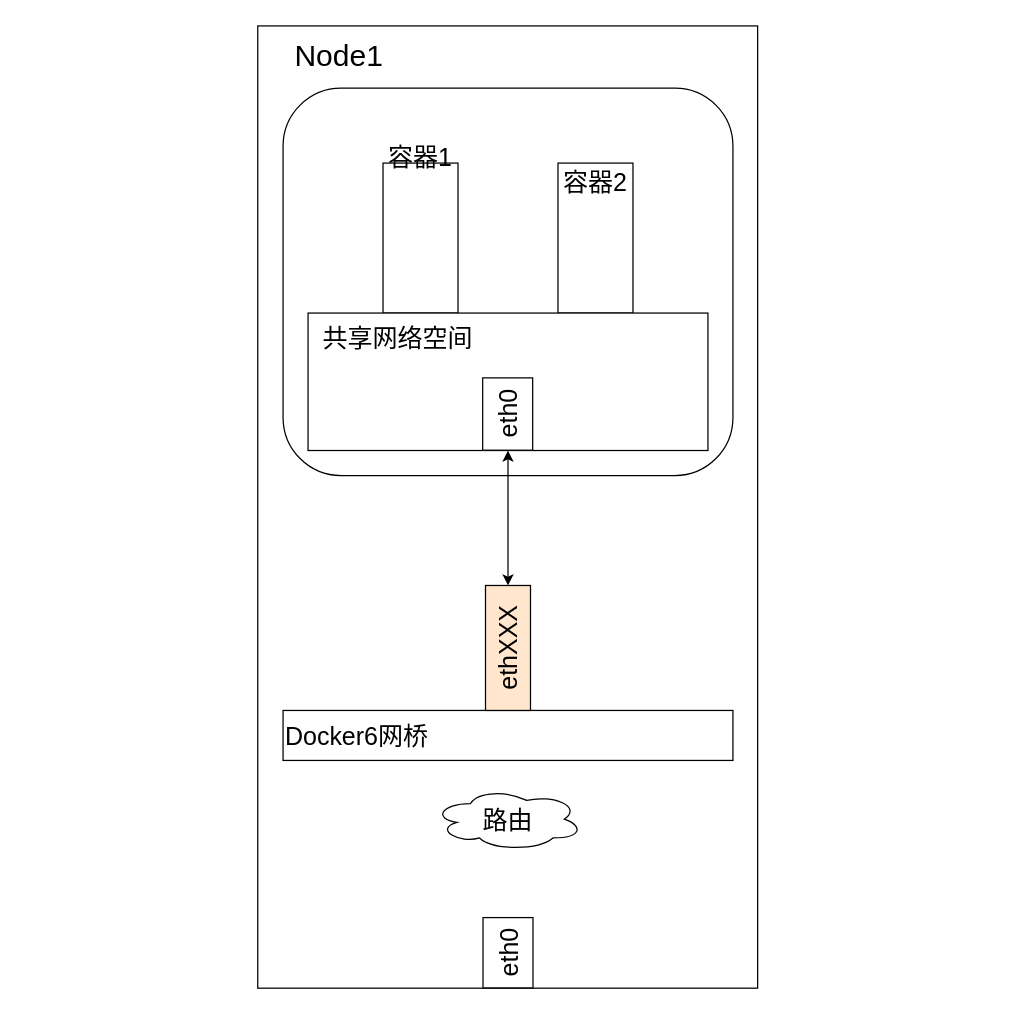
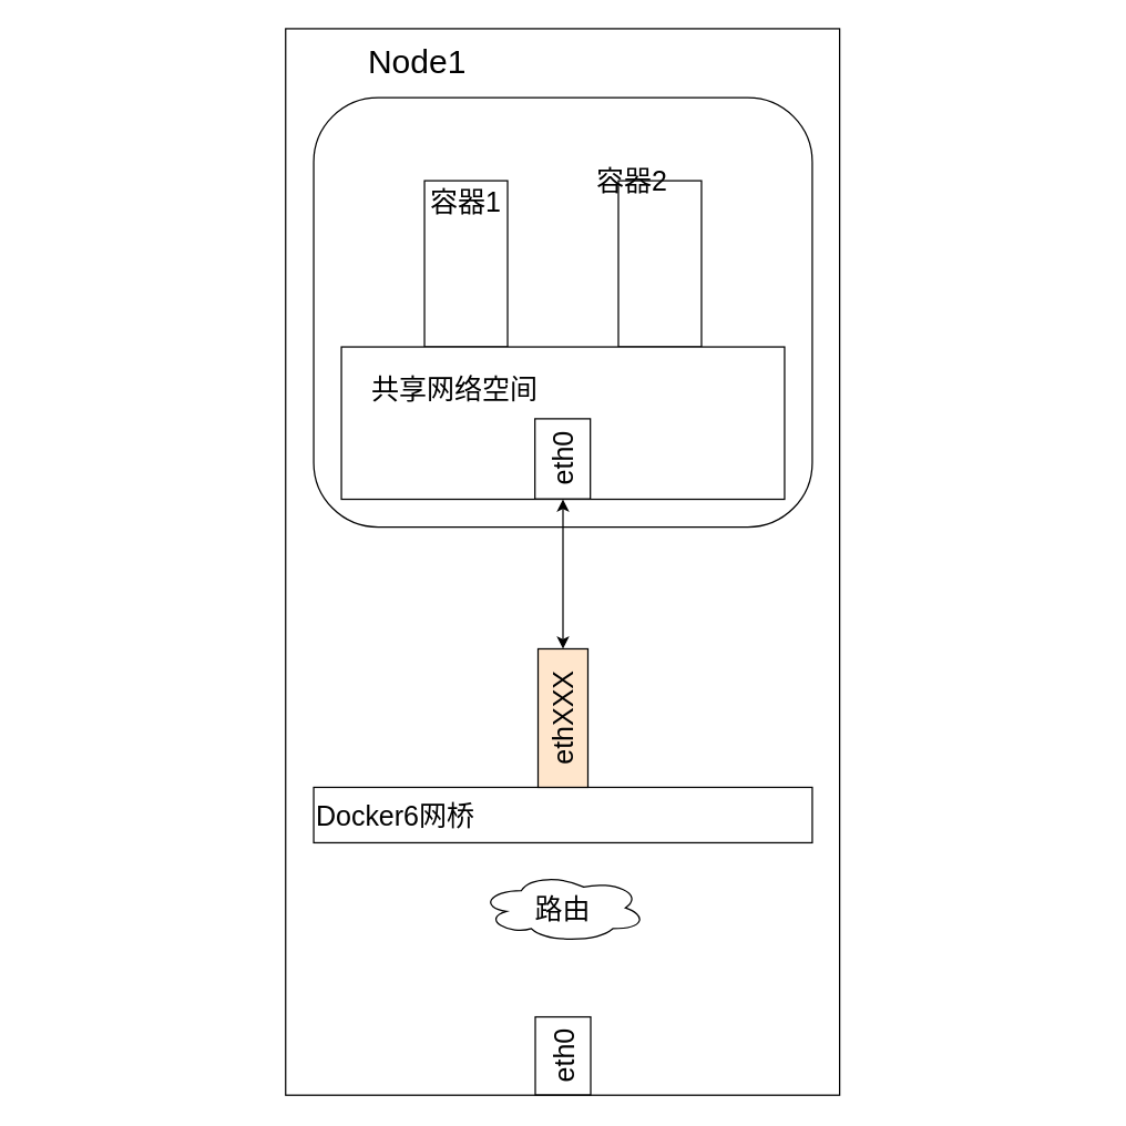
  <mxCell id="0" />
  <mxCell id="1" parent="0" />
  <mxCell id="2" value="" style="group" vertex="1" connectable="0" parent="1"><mxGeometry x="205.75" y="20.25" width="400" height="770" as="geometry" /></mxCell>
  <mxCell id="3" value="" style="rounded=0;whiteSpace=wrap;html=1;rotation=90;fillColor=none;container=0;" parent="2" vertex="1"><mxGeometry x="-185" y="185" width="770" height="400" as="geometry" /></mxCell>
  <mxCell id="4" value="" style="rounded=0;whiteSpace=wrap;html=1;rotation=90;container=0;" parent="2" vertex="1"><mxGeometry x="70.25" y="139.75" width="120" height="60" as="geometry" /></mxCell>
  <mxCell id="5" value="" style="rounded=0;whiteSpace=wrap;html=1;rotation=90;container=0;" parent="2" vertex="1"><mxGeometry x="210.25" y="139.75" width="120" height="60" as="geometry" /></mxCell>
- <mxCell id="6" value="容器1" style="text;html=1;strokeColor=none;fillColor=none;align=center;verticalAlign=middle;whiteSpace=wrap;rounded=0;fontSize=20;container=0;" parent="2" vertex="1"><mxGeometry x="100.25" y="89.75" width="60" height="30" as="geometry" /></mxCell>
- <mxCell id="7" value="容器2" style="text;html=1;strokeColor=none;fillColor=none;align=center;verticalAlign=middle;whiteSpace=wrap;rounded=0;fontSize=20;container=0;" parent="2" vertex="1"><mxGeometry x="240.25" y="109.75" width="60" height="30" as="geometry" /></mxCell>
+ <mxCell id="6" value="容器1" style="text;html=1;strokeColor=none;fillColor=none;align=center;verticalAlign=middle;whiteSpace=wrap;rounded=0;fontSize=20;container=0;" parent="2" vertex="1"><mxGeometry x="100.25" y="109.75" width="60" height="30" as="geometry" /></mxCell>
+ <mxCell id="7" value="容器2" style="text;html=1;strokeColor=none;fillColor=none;align=center;verticalAlign=middle;whiteSpace=wrap;rounded=0;fontSize=20;container=0;" parent="2" vertex="1"><mxGeometry x="220.25" y="94.75" width="60" height="30" as="geometry" /></mxCell>
  <mxCell id="8" value="" style="rounded=1;whiteSpace=wrap;html=1;fillColor=none;container=0;" parent="2" vertex="1"><mxGeometry x="20.25" y="49.75" width="360" height="310" as="geometry" /></mxCell>
  <mxCell id="9" value="" style="rounded=0;whiteSpace=wrap;html=1;container=0;" parent="2" vertex="1"><mxGeometry x="40.25" y="229.75" width="320" height="110" as="geometry" /></mxCell>
- <mxCell id="10" value="共享网络空间" style="text;html=1;strokeColor=none;fillColor=none;align=left;verticalAlign=middle;whiteSpace=wrap;rounded=0;fontSize=20;container=0;" parent="2" vertex="1"><mxGeometry x="50.25" y="229.75" width="130" height="40" as="geometry" /></mxCell>
+ <mxCell id="10" value="共享网络空间" style="text;html=1;strokeColor=none;fillColor=none;align=left;verticalAlign=middle;whiteSpace=wrap;rounded=0;fontSize=20;container=0;" parent="2" vertex="1"><mxGeometry x="60.25" y="239.75" width="130" height="40" as="geometry" /></mxCell>
  <mxCell id="11" value="Docker6网桥" style="rounded=0;whiteSpace=wrap;html=1;align=left;fontSize=20;container=0;" parent="2" vertex="1"><mxGeometry x="20.25" y="547.75" width="360" height="40" as="geometry" /></mxCell>
  <mxCell id="12" value="ethXXX" style="rounded=0;whiteSpace=wrap;html=1;fontSize=20;rotation=-90;container=0;fillColor=#ffe6cc;" parent="2" vertex="1"><mxGeometry x="150.25" y="479.75" width="100" height="36" as="geometry" /></mxCell>
  <mxCell id="13" value="" style="endArrow=classic;startArrow=classic;html=1;rounded=0;entryX=0.5;entryY=1;entryDx=0;entryDy=0;exitX=1;exitY=0.5;exitDx=0;exitDy=0;" parent="2" source="12" target="9" edge="1"><mxGeometry width="50" height="50" relative="1" as="geometry"><mxPoint x="-19.75" y="469.75" as="sourcePoint" /><mxPoint x="30.25" y="419.75" as="targetPoint" /></mxGeometry></mxCell>
  <mxCell id="14" value="路由" style="ellipse;shape=cloud;whiteSpace=wrap;html=1;fontSize=20;container=0;" parent="2" vertex="1"><mxGeometry x="140.25" y="609.75" width="120" height="50" as="geometry" /></mxCell>
- <mxCell id="15" value="Node1" style="text;html=1;strokeColor=none;fillColor=none;align=center;verticalAlign=middle;whiteSpace=wrap;rounded=0;fontSize=24;container=0;" parent="2" vertex="1"><mxGeometry x="20.25" y="9.75" width="90" height="30" as="geometry" /></mxCell>
+ <mxCell id="15" value="Node1" style="text;html=1;strokeColor=none;fillColor=none;align=center;verticalAlign=middle;whiteSpace=wrap;rounded=0;fontSize=24;container=0;" parent="2" vertex="1"><mxGeometry x="50.25" y="9.75" width="90" height="30" as="geometry" /></mxCell>
  <mxCell id="16" value="&lt;font style=&quot;font-size: 20px;&quot;&gt;eth0&lt;/font&gt;" style="rounded=0;whiteSpace=wrap;html=1;rotation=-90;" parent="2" vertex="1"><mxGeometry x="172.13" y="721.63" width="56.25" height="40" as="geometry" /></mxCell>
  <mxCell id="17" value="&lt;font style=&quot;font-size: 20px;&quot;&gt;eth0&lt;/font&gt;" style="rounded=0;whiteSpace=wrap;html=1;rotation=-90;" vertex="1" parent="2"><mxGeometry x="171.06" y="290.56" width="57.87" height="40" as="geometry" /></mxCell>
